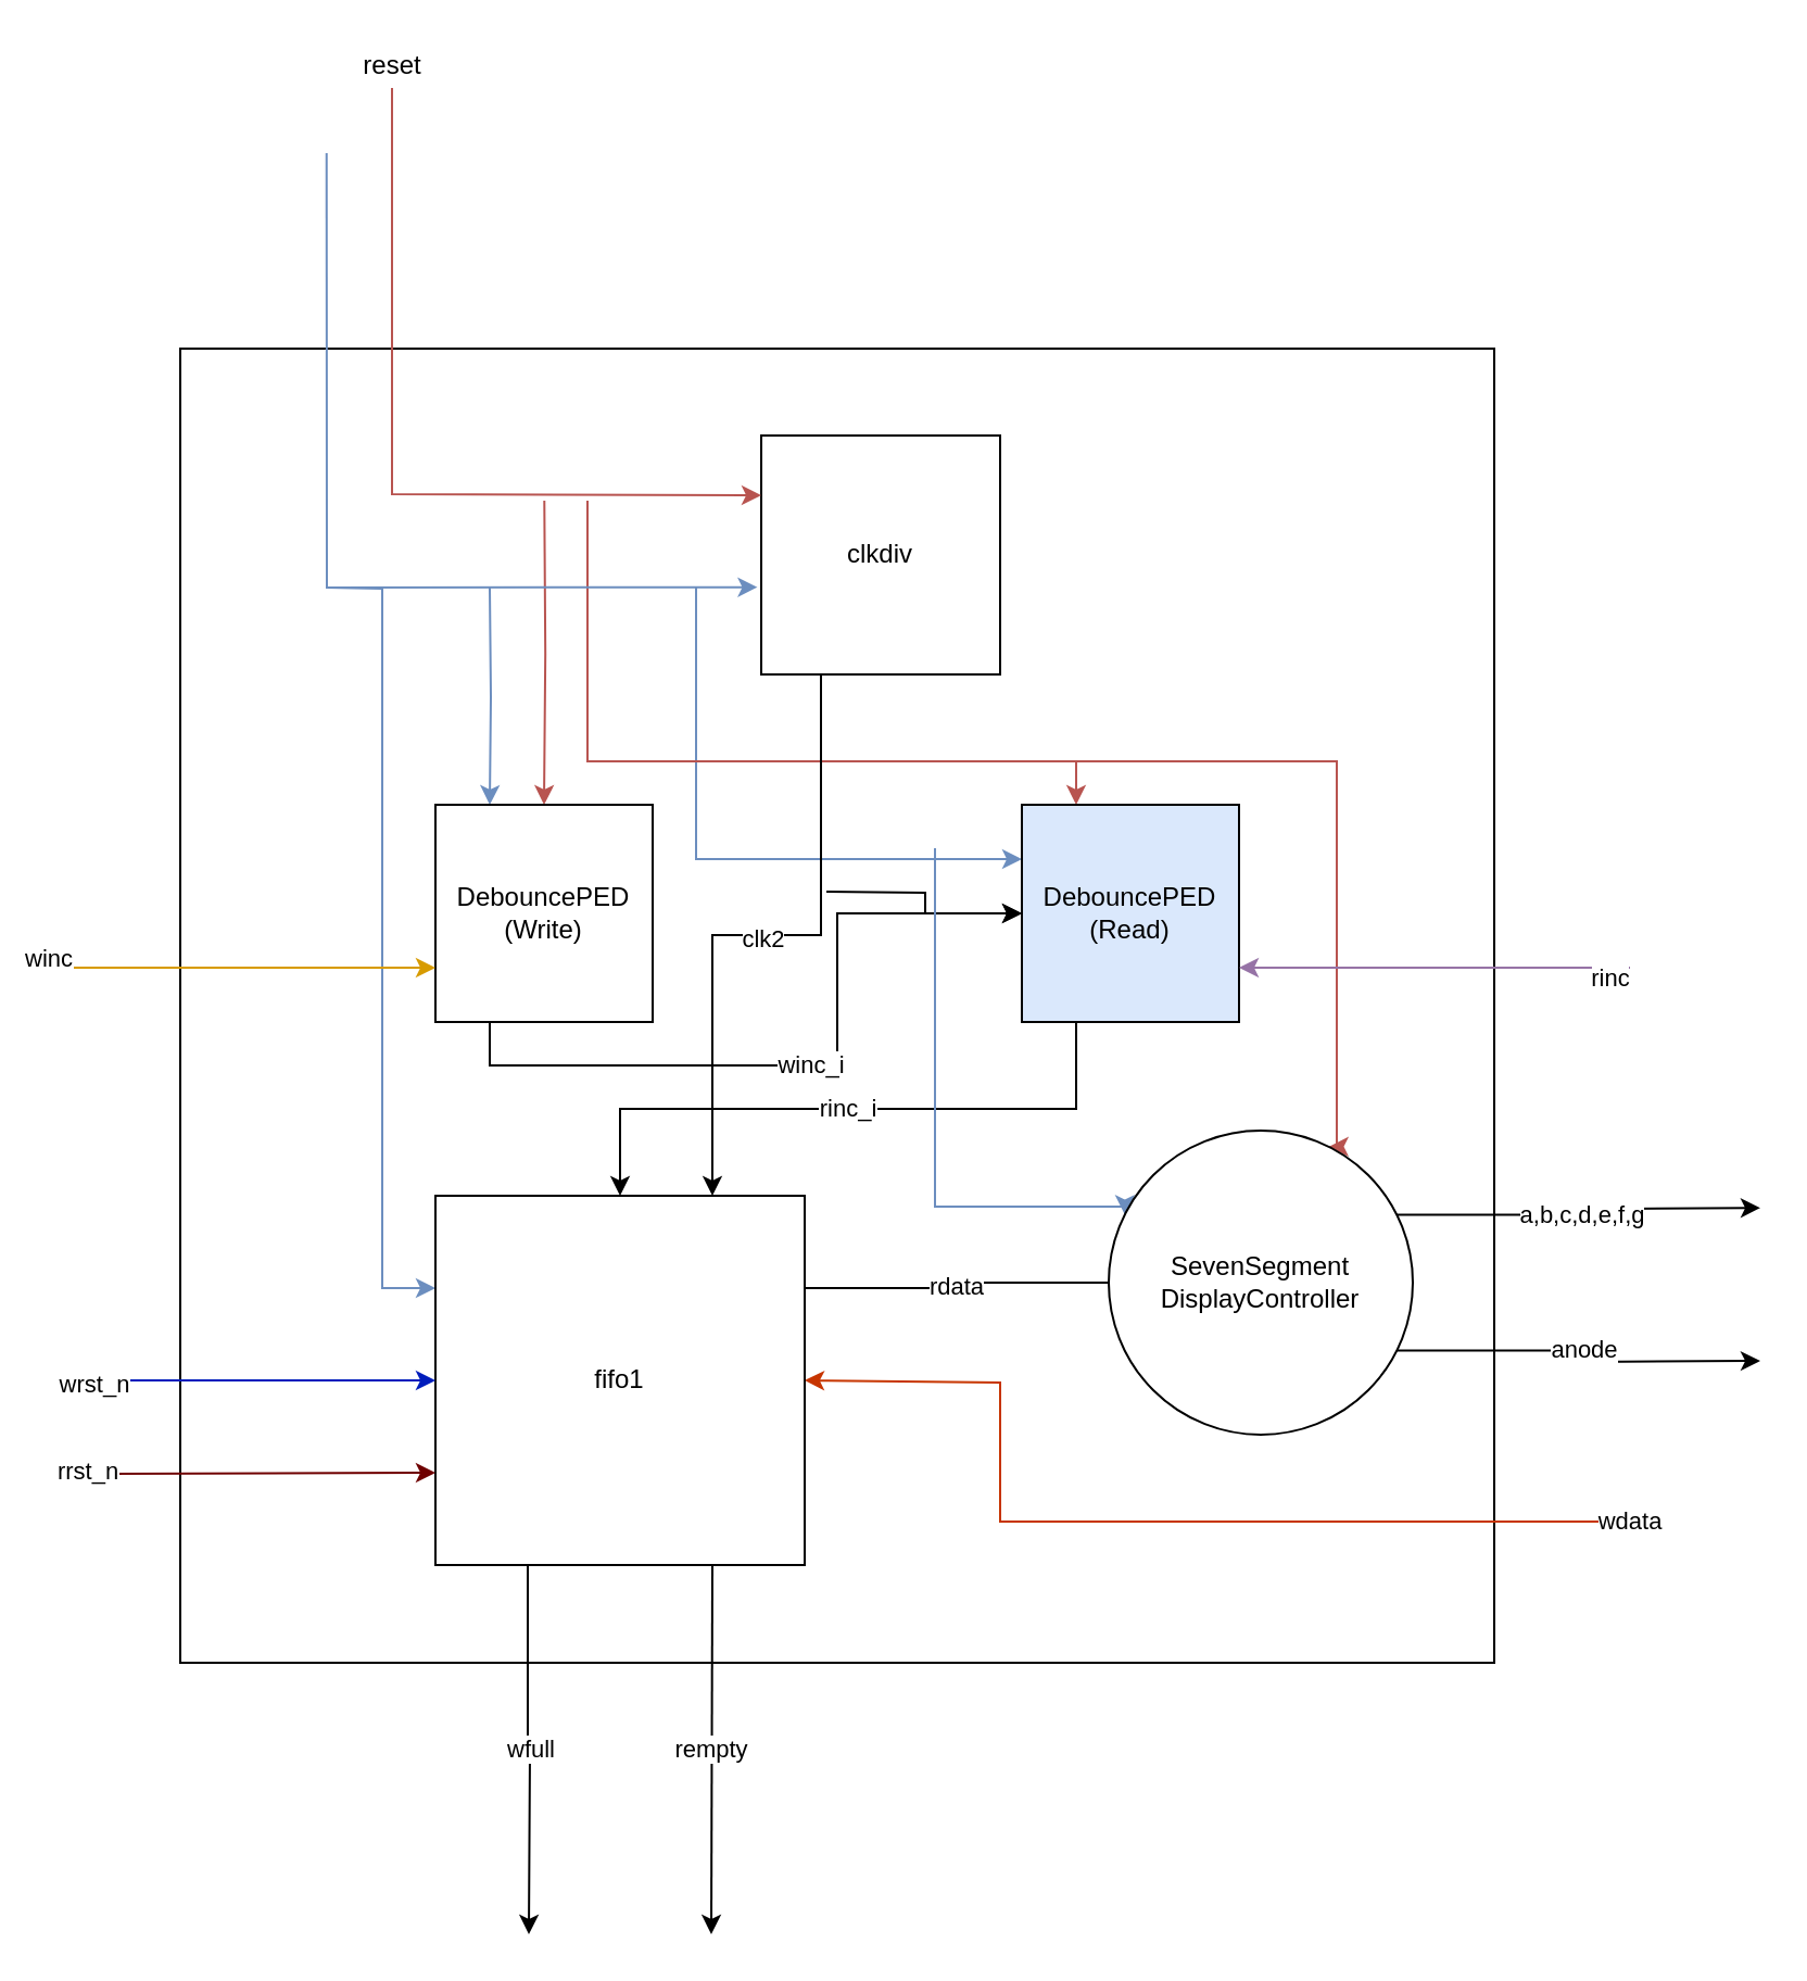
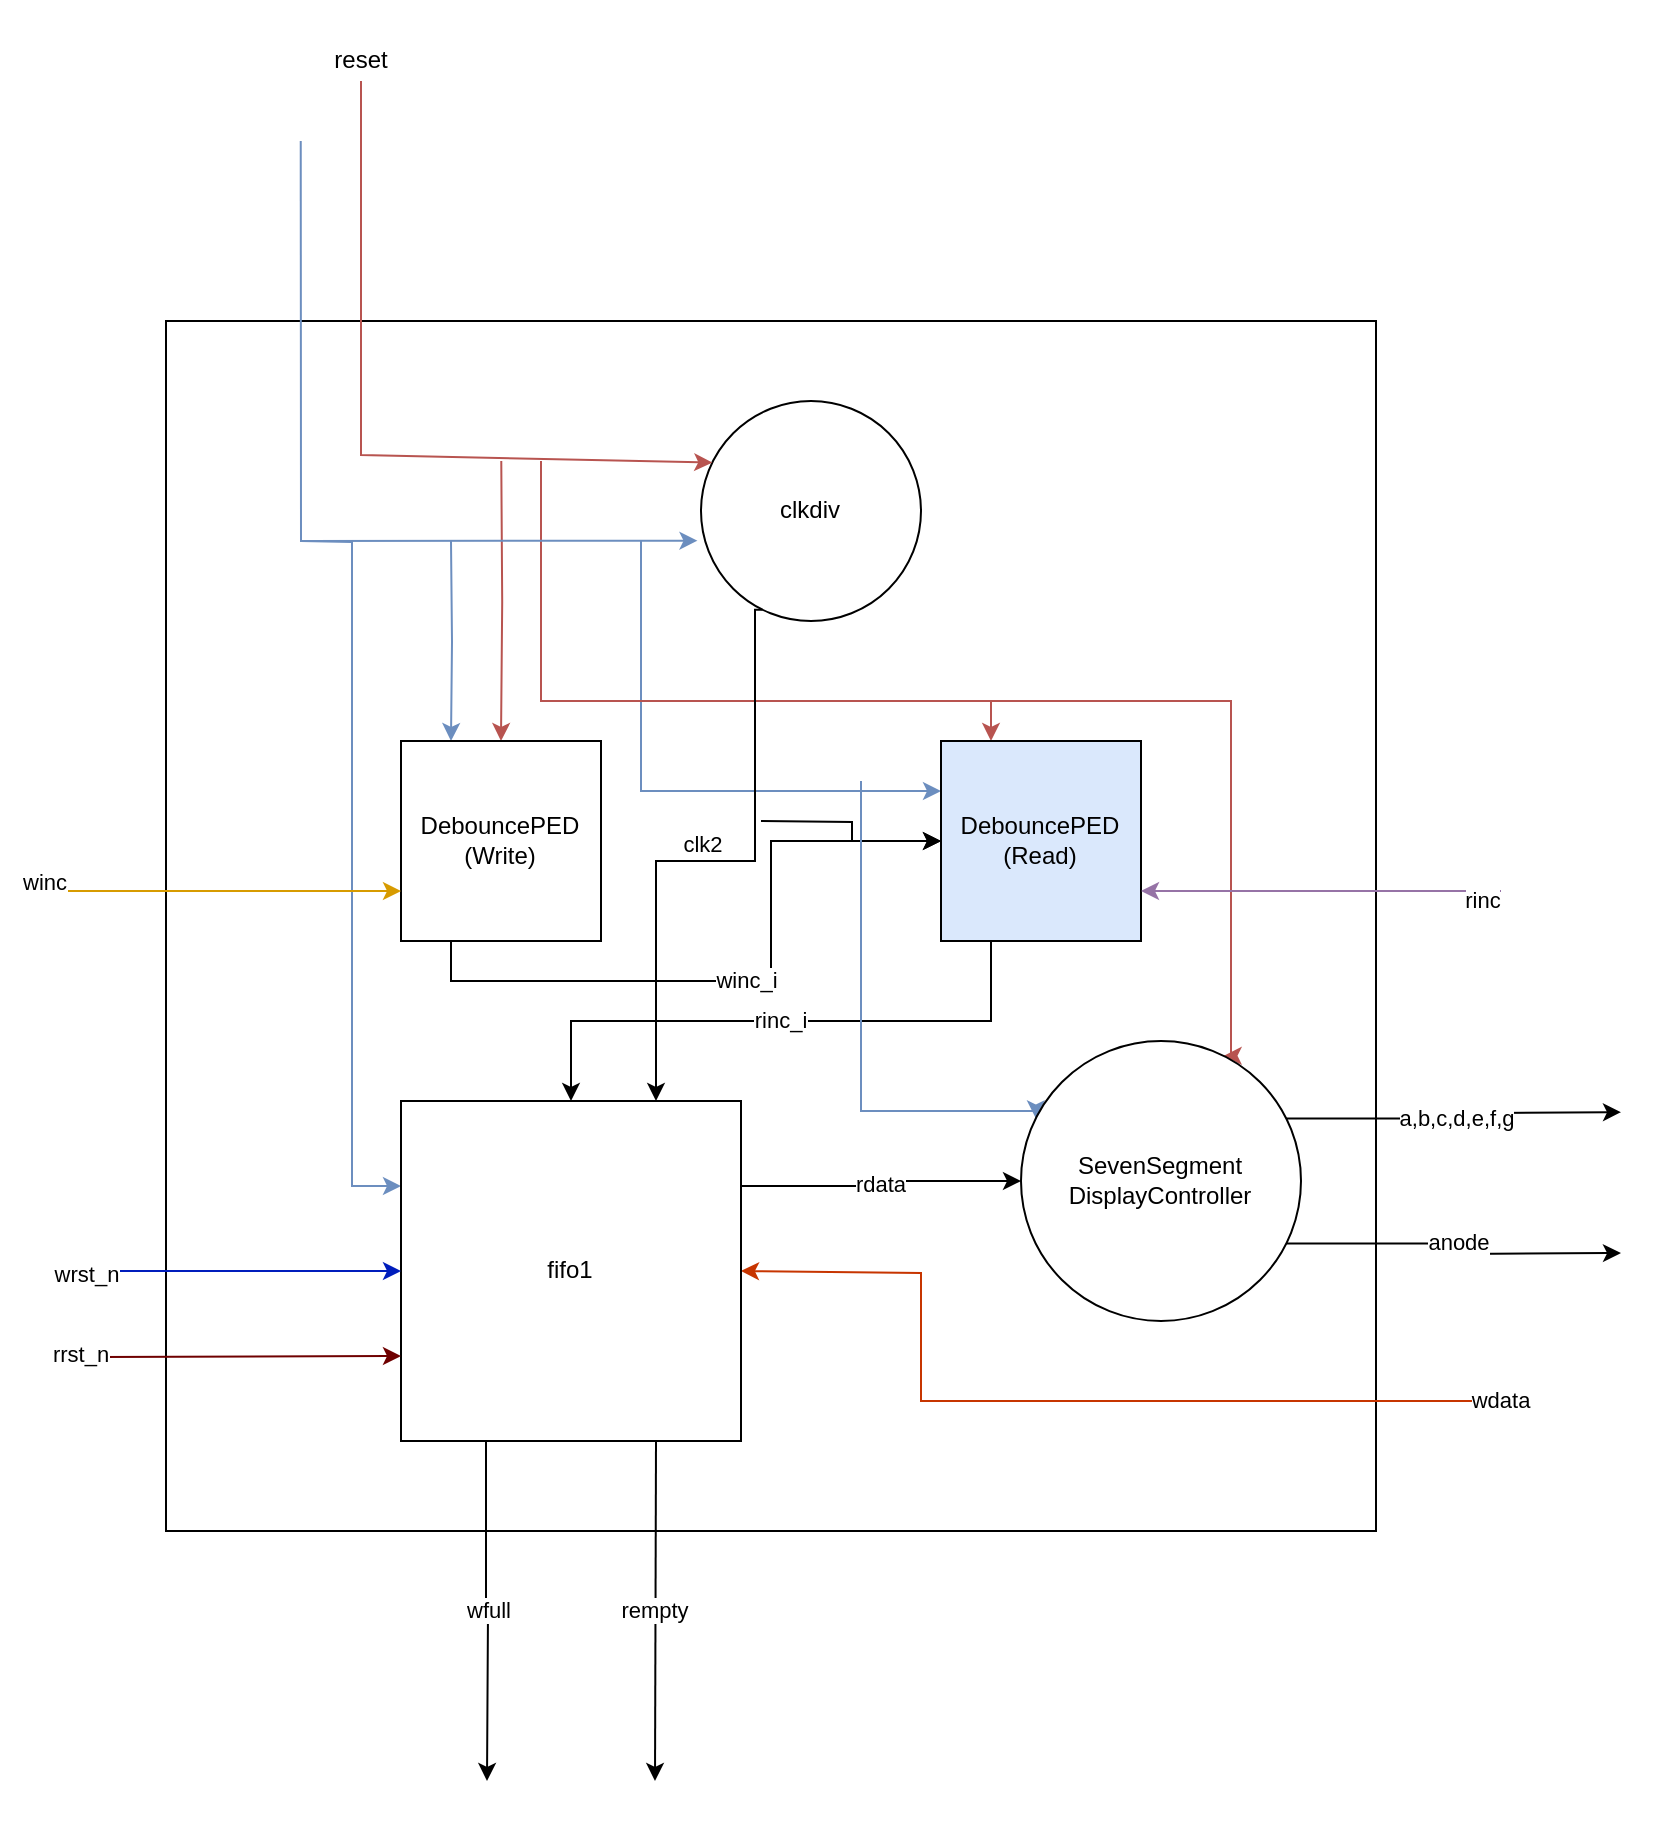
  <mxCell id="0" />
  <mxCell id="1" parent="0" />
  <mxCell id="2" value="" style="whiteSpace=wrap;html=1;aspect=fixed;" parent="1" vertex="1"><mxGeometry x="82.5" y="160" width="605" height="605" as="geometry" /></mxCell>
  <mxCell id="3" style="edgeStyle=orthogonalEdgeStyle;rounded=0;orthogonalLoop=1;jettySize=auto;html=1;entryX=0.25;entryY=0;entryDx=0;entryDy=0;fillColor=#dae8fc;strokeColor=#6c8ebf;" parent="1" target="6" edge="1"><mxGeometry relative="1" as="geometry"><mxPoint x="225" y="270" as="sourcePoint" /></mxGeometry></mxCell>
  <mxCell id="4" style="edgeStyle=orthogonalEdgeStyle;rounded=0;orthogonalLoop=1;jettySize=auto;html=1;exitX=0.5;exitY=0;exitDx=0;exitDy=0;entryX=0.5;entryY=0;entryDx=0;entryDy=0;fillColor=#f8cecc;strokeColor=#b85450;" parent="1" target="6" edge="1"><mxGeometry relative="1" as="geometry"><mxPoint x="250.143" y="230" as="sourcePoint" /></mxGeometry></mxCell>
  <mxCell id="5" value="winc_i" style="edgeStyle=orthogonalEdgeStyle;rounded=0;orthogonalLoop=1;jettySize=auto;html=1;exitX=0.25;exitY=1;exitDx=0;exitDy=0;" parent="1" source="6" target="11" edge="1"><mxGeometry relative="1" as="geometry" /></mxCell>
  <mxCell id="6" value="DebouncePED&lt;br&gt;(Write)" style="whiteSpace=wrap;html=1;aspect=fixed;" parent="1" vertex="1"><mxGeometry x="200" y="370" width="100" height="100" as="geometry" /></mxCell>
  <mxCell id="7" style="edgeStyle=orthogonalEdgeStyle;rounded=0;orthogonalLoop=1;jettySize=auto;html=1;exitX=0;exitY=0.25;exitDx=0;exitDy=0;entryX=0;entryY=0.25;entryDx=0;entryDy=0;fillColor=#dae8fc;strokeColor=#6c8ebf;" parent="1" target="11" edge="1"><mxGeometry relative="1" as="geometry"><mxPoint x="320" y="270" as="sourcePoint" /><Array as="points"><mxPoint x="320" y="395" /></Array></mxGeometry></mxCell>
  <mxCell id="8" style="edgeStyle=orthogonalEdgeStyle;rounded=0;orthogonalLoop=1;jettySize=auto;html=1;exitX=0.25;exitY=0;exitDx=0;exitDy=0;entryX=0.25;entryY=0;entryDx=0;entryDy=0;fillColor=#f8cecc;strokeColor=#b85450;" parent="1" target="11" edge="1"><mxGeometry relative="1" as="geometry"><mxPoint x="270" y="230" as="sourcePoint" /><Array as="points"><mxPoint x="270" y="350" /><mxPoint x="495" y="350" /></Array></mxGeometry></mxCell>
  <mxCell id="9" value="rinc_i" style="edgeStyle=orthogonalEdgeStyle;rounded=0;orthogonalLoop=1;jettySize=auto;html=1;exitX=0.25;exitY=1;exitDx=0;exitDy=0;" parent="1" source="11" target="20" edge="1"><mxGeometry relative="1" as="geometry" /></mxCell>
  <mxCell id="10" style="edgeStyle=orthogonalEdgeStyle;rounded=0;orthogonalLoop=1;jettySize=auto;html=1;exitX=0;exitY=0.5;exitDx=0;exitDy=0;entryX=0;entryY=0.5;entryDx=0;entryDy=0;" edge="1" parent="1" target="11"><mxGeometry relative="1" as="geometry"><mxPoint x="380" y="410" as="sourcePoint" /></mxGeometry></mxCell>
  <mxCell id="11" value="DebouncePED&lt;br&gt;(Read)" style="whiteSpace=wrap;html=1;aspect=fixed;fillColor=#dae8fc;" parent="1" vertex="1"><mxGeometry x="470" y="370" width="100" height="100" as="geometry" /></mxCell>
  <mxCell id="12" style="edgeStyle=orthogonalEdgeStyle;rounded=0;orthogonalLoop=1;jettySize=auto;html=1;exitX=0.25;exitY=1;exitDx=0;exitDy=0;entryX=0.75;entryY=0;entryDx=0;entryDy=0;" parent="1" source="14" target="20" edge="1"><mxGeometry relative="1" as="geometry"><Array as="points"><mxPoint x="377" y="430" /><mxPoint x="327" y="430" /></Array></mxGeometry></mxCell>
  <mxCell id="13" value="clk2" style="edgeLabel;html=1;align=center;verticalAlign=middle;resizable=0;points=[];" parent="12" vertex="1" connectable="0"><mxGeometry x="-0.81" y="1" relative="1" as="geometry"><mxPoint x="-28" y="93" as="offset" /></mxGeometry></mxCell>
- <mxCell id="14" value="clkdiv" style="whiteSpace=wrap;html=1;aspect=fixed;" parent="1" vertex="1"><mxGeometry x="350" y="200" width="110" height="110" as="geometry" /></mxCell>
+ <mxCell id="14" value="clkdiv" style="ellipse;whiteSpace=wrap;html=1;aspect=fixed;" parent="1" vertex="1"><mxGeometry x="350" y="200" width="110" height="110" as="geometry" /></mxCell>
  <mxCell id="15" style="edgeStyle=orthogonalEdgeStyle;rounded=0;orthogonalLoop=1;jettySize=auto;html=1;exitX=0;exitY=0.25;exitDx=0;exitDy=0;entryX=0;entryY=0.25;entryDx=0;entryDy=0;fillColor=#dae8fc;strokeColor=#6c8ebf;" parent="1" target="20" edge="1"><mxGeometry relative="1" as="geometry"><mxPoint x="150" y="270" as="sourcePoint" /></mxGeometry></mxCell>
- <mxCell id="16" value="rdata" style="edgeStyle=orthogonalEdgeStyle;rounded=0;orthogonalLoop=1;jettySize=auto;html=1;exitX=1;exitY=0.25;exitDx=0;exitDy=0;entryX=0;entryY=0.5;entryDx=0;entryDy=0;endArrow=none;" parent="1" source="20" target="25" edge="1"><mxGeometry relative="1" as="geometry" /></mxCell>
+ <mxCell id="16" value="rdata" style="edgeStyle=orthogonalEdgeStyle;rounded=0;orthogonalLoop=1;jettySize=auto;html=1;exitX=1;exitY=0.25;exitDx=0;exitDy=0;entryX=0;entryY=0.5;entryDx=0;entryDy=0;" parent="1" source="20" target="25" edge="1"><mxGeometry relative="1" as="geometry" /></mxCell>
  <mxCell id="17" value="wdata" style="edgeStyle=orthogonalEdgeStyle;rounded=0;orthogonalLoop=1;jettySize=auto;html=1;entryX=1;entryY=0.5;entryDx=0;entryDy=0;fillColor=#fa6800;strokeColor=#C73500;" parent="1" target="20" edge="1"><mxGeometry x="-1" y="10" relative="1" as="geometry"><mxPoint x="740" y="700" as="sourcePoint" /><Array as="points"><mxPoint x="460" y="700" /><mxPoint x="460" y="636" /></Array><mxPoint x="10" y="-10" as="offset" /></mxGeometry></mxCell>
  <mxCell id="18" value="wfull" style="edgeStyle=orthogonalEdgeStyle;rounded=0;orthogonalLoop=1;jettySize=auto;html=1;exitX=0.25;exitY=1;exitDx=0;exitDy=0;" parent="1" source="20" edge="1"><mxGeometry relative="1" as="geometry"><mxPoint x="243" y="890" as="targetPoint" /></mxGeometry></mxCell>
  <mxCell id="19" value="rempty" style="edgeStyle=orthogonalEdgeStyle;rounded=0;orthogonalLoop=1;jettySize=auto;html=1;exitX=0.75;exitY=1;exitDx=0;exitDy=0;" parent="1" source="20" edge="1"><mxGeometry relative="1" as="geometry"><mxPoint x="327" y="890" as="targetPoint" /></mxGeometry></mxCell>
  <mxCell id="20" value="fifo1" style="whiteSpace=wrap;html=1;aspect=fixed;" parent="1" vertex="1"><mxGeometry x="200" y="550" width="170" height="170" as="geometry" /></mxCell>
  <mxCell id="21" style="edgeStyle=orthogonalEdgeStyle;rounded=0;orthogonalLoop=1;jettySize=auto;html=1;entryX=0;entryY=0.25;entryDx=0;entryDy=0;fillColor=#dae8fc;strokeColor=#6c8ebf;" parent="1" target="25" edge="1"><mxGeometry relative="1" as="geometry"><mxPoint x="430" y="390" as="sourcePoint" /><Array as="points"><mxPoint x="430" y="555" /></Array></mxGeometry></mxCell>
  <mxCell id="22" style="edgeStyle=orthogonalEdgeStyle;rounded=0;orthogonalLoop=1;jettySize=auto;html=1;exitX=0.75;exitY=0;exitDx=0;exitDy=0;entryX=0.75;entryY=0;entryDx=0;entryDy=0;fillColor=#f8cecc;strokeColor=#b85450;" parent="1" target="25" edge="1"><mxGeometry relative="1" as="geometry"><mxPoint x="440" y="350" as="sourcePoint" /><Array as="points"><mxPoint x="615" y="350" /></Array></mxGeometry></mxCell>
  <mxCell id="23" value="a,b,c,d,e,f,g" style="edgeStyle=orthogonalEdgeStyle;rounded=0;orthogonalLoop=1;jettySize=auto;html=1;exitX=1;exitY=0.25;exitDx=0;exitDy=0;" parent="1" source="25" edge="1"><mxGeometry relative="1" as="geometry"><mxPoint x="810" y="555.571" as="targetPoint" /></mxGeometry></mxCell>
  <mxCell id="24" value="anode" style="edgeStyle=orthogonalEdgeStyle;rounded=0;orthogonalLoop=1;jettySize=auto;html=1;exitX=1;exitY=0.75;exitDx=0;exitDy=0;" parent="1" source="25" edge="1"><mxGeometry relative="1" as="geometry"><mxPoint x="810" y="626" as="targetPoint" /></mxGeometry></mxCell>
  <mxCell id="25" value="SevenSegment&lt;br&gt;DisplayController" style="ellipse;whiteSpace=wrap;html=1;aspect=fixed;" parent="1" vertex="1"><mxGeometry x="510" y="520" width="140" height="140" as="geometry" /></mxCell>
  <mxCell id="26" value="" style="endArrow=classic;html=1;rounded=0;entryX=-0.016;entryY=0.635;entryDx=0;entryDy=0;entryPerimeter=0;fillColor=#dae8fc;strokeColor=#6c8ebf;" parent="1" target="14" edge="1"><mxGeometry width="50" height="50" relative="1" as="geometry"><mxPoint x="149.87" y="100" as="sourcePoint" /><mxPoint x="149.29" y="260" as="targetPoint" /><Array as="points"><mxPoint x="149.87" y="70" /><mxPoint x="150" y="270" /></Array></mxGeometry></mxCell>
  <mxCell id="27" value="" style="endArrow=classic;html=1;rounded=0;entryX=0;entryY=0.25;entryDx=0;entryDy=0;fillColor=#f8cecc;strokeColor=#b85450;" parent="1" target="14" edge="1"><mxGeometry width="50" height="50" relative="1" as="geometry"><mxPoint x="180" y="40" as="sourcePoint" /><mxPoint x="180" y="110" as="targetPoint" /><Array as="points"><mxPoint x="180" y="227" /></Array></mxGeometry></mxCell>
  <mxCell id="28" value="reset" style="text;html=1;align=center;verticalAlign=middle;resizable=0;points=[];autosize=1;strokeColor=none;fillColor=none;" parent="1" vertex="1"><mxGeometry x="160" y="20" width="40" height="20" as="geometry" /></mxCell>
  <mxCell id="29" value="" style="endArrow=classic;html=1;rounded=0;entryX=0;entryY=0.75;entryDx=0;entryDy=0;fillColor=#ffe6cc;strokeColor=#d79b00;" parent="1" target="6" edge="1"><mxGeometry width="50" height="50" relative="1" as="geometry"><mxPoint x="20" y="445" as="sourcePoint" /><mxPoint x="70" y="400" as="targetPoint" /></mxGeometry></mxCell>
  <mxCell id="30" value="winc" style="edgeLabel;html=1;align=center;verticalAlign=middle;resizable=0;points=[];" parent="29" vertex="1" connectable="0"><mxGeometry x="-0.76" y="5" relative="1" as="geometry"><mxPoint x="-21" as="offset" /></mxGeometry></mxCell>
  <mxCell id="31" value="" style="endArrow=classic;html=1;rounded=0;entryX=1;entryY=0.75;entryDx=0;entryDy=0;fillColor=#e1d5e7;strokeColor=#9673a6;" parent="1" target="11" edge="1"><mxGeometry width="50" height="50" relative="1" as="geometry"><mxPoint x="750" y="445" as="sourcePoint" /><mxPoint x="760" y="420" as="targetPoint" /></mxGeometry></mxCell>
  <mxCell id="32" value="rinc" style="edgeLabel;html=1;align=center;verticalAlign=middle;resizable=0;points=[];" parent="31" vertex="1" connectable="0"><mxGeometry x="-0.557" y="4" relative="1" as="geometry"><mxPoint x="30" as="offset" /></mxGeometry></mxCell>
  <mxCell id="33" value="" style="endArrow=classic;html=1;rounded=0;entryX=0;entryY=0.5;entryDx=0;entryDy=0;fillColor=#0050ef;strokeColor=#001DBC;" parent="1" target="20" edge="1"><mxGeometry width="50" height="50" relative="1" as="geometry"><mxPoint x="30" y="635" as="sourcePoint" /><mxPoint x="50" y="590" as="targetPoint" /></mxGeometry></mxCell>
  <mxCell id="34" value="wrst_n" style="edgeLabel;html=1;align=center;verticalAlign=middle;resizable=0;points=[];" parent="33" vertex="1" connectable="0"><mxGeometry x="-0.864" y="-1" relative="1" as="geometry"><mxPoint as="offset" /></mxGeometry></mxCell>
  <mxCell id="35" value="rrst_n" style="endArrow=classic;html=1;rounded=0;entryX=0;entryY=0.75;entryDx=0;entryDy=0;fillColor=#a20025;strokeColor=#6F0000;" parent="1" target="20" edge="1"><mxGeometry x="-1" y="10" width="50" height="50" relative="1" as="geometry"><mxPoint x="50" y="678" as="sourcePoint" /><mxPoint x="100" y="640" as="targetPoint" /><mxPoint x="-10" y="9" as="offset" /></mxGeometry></mxCell>
